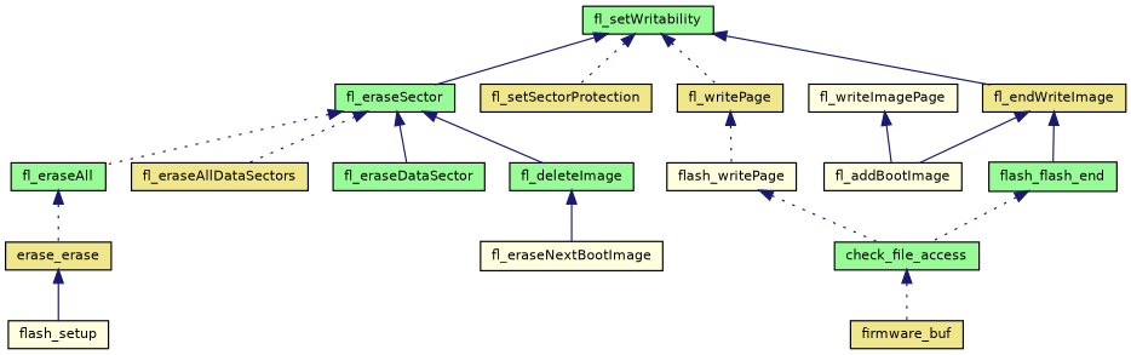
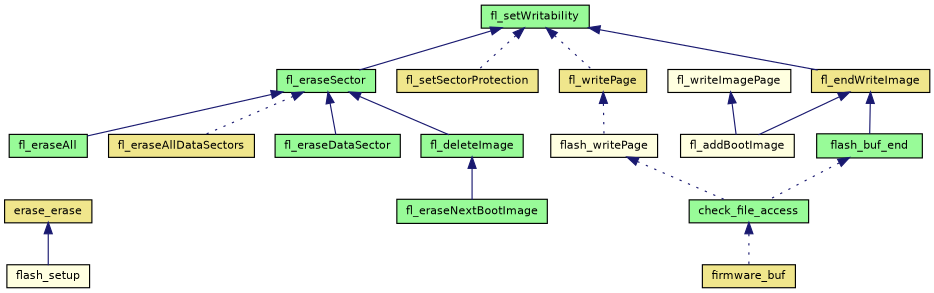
  digraph {
    rankdir=TB
    node [color=black fillcolor=palegreen fontname=Helvetica fontsize=10 shape=record style=filled]
    edge [color=midnightblue dir=back fontname=Helvetica fontsize=10 labelfontname=Helvetica labelfontsize=10 style=solid]
    n1 [fontcolor=black height=0.2 label=fl_setWritability width=0.4]
    n2 [fillcolor=khaki height=0.2 label=fl_endWriteImage width=0.4]
    n3 [height=0.2 label=fl_eraseSector width=0.4]
    n4 [fillcolor=khaki height=0.2 label=fl_setSectorProtection width=0.4]
    n5 [fillcolor=khaki height=0.2 label=fl_writePage width=0.4]
    n6 [fillcolor=lightyellow height=0.2 label=fl_addBootImage width=0.4]
-   n7 [height=0.2 label=flash_flash_end width=0.4]
+   n7 [height=0.2 label=flash_buf_end width=0.4]
    n8 [height=0.2 label=fl_deleteImage width=0.4]
    n9 [height=0.2 label=fl_eraseAll width=0.4]
    n10 [fillcolor=khaki height=0.2 label=fl_eraseAllDataSectors width=0.4]
    n11 [height=0.2 label=fl_eraseDataSector width=0.4]
    n12 [fillcolor=lightyellow height=0.2 label=flash_writePage width=0.4]
    n13 [height=0.2 label=check_file_access width=0.4]
    n14 [fillcolor=khaki height=0.2 label=firmware_buf width=0.4]
-   n15 [fillcolor=lightyellow height=0.2 label=fl_eraseNextBootImage width=0.4]
+   n15 [height=0.2 label=fl_eraseNextBootImage width=0.4]
    n16 [fillcolor=khaki height=0.2 label=erase_erase width=0.4]
    n17 [fillcolor=lightyellow height=0.2 label=flash_setup width=0.4]
    n18 [fillcolor=lightyellow height=0.2 label=fl_writeImagePage width=0.4]
    n1 -> n2
    n1 -> n3
    n1 -> n4 [style=dotted]
    n1 -> n5 [style=dotted]
    n2 -> n6
    n2 -> n7
    n3 -> n8
-   n3 -> n9 [style=dotted]
+   n3 -> n9
    n3 -> n10 [style=dotted]
    n3 -> n11
    n5 -> n12 [style=dotted]
    n7 -> n13 [style=dotted]
    n8 -> n15
-   n9 -> n16 [style=dotted]
    n12 -> n13 [style=dotted]
    n13 -> n14 [style=dotted]
    n16 -> n17
    n18 -> n6
  }
